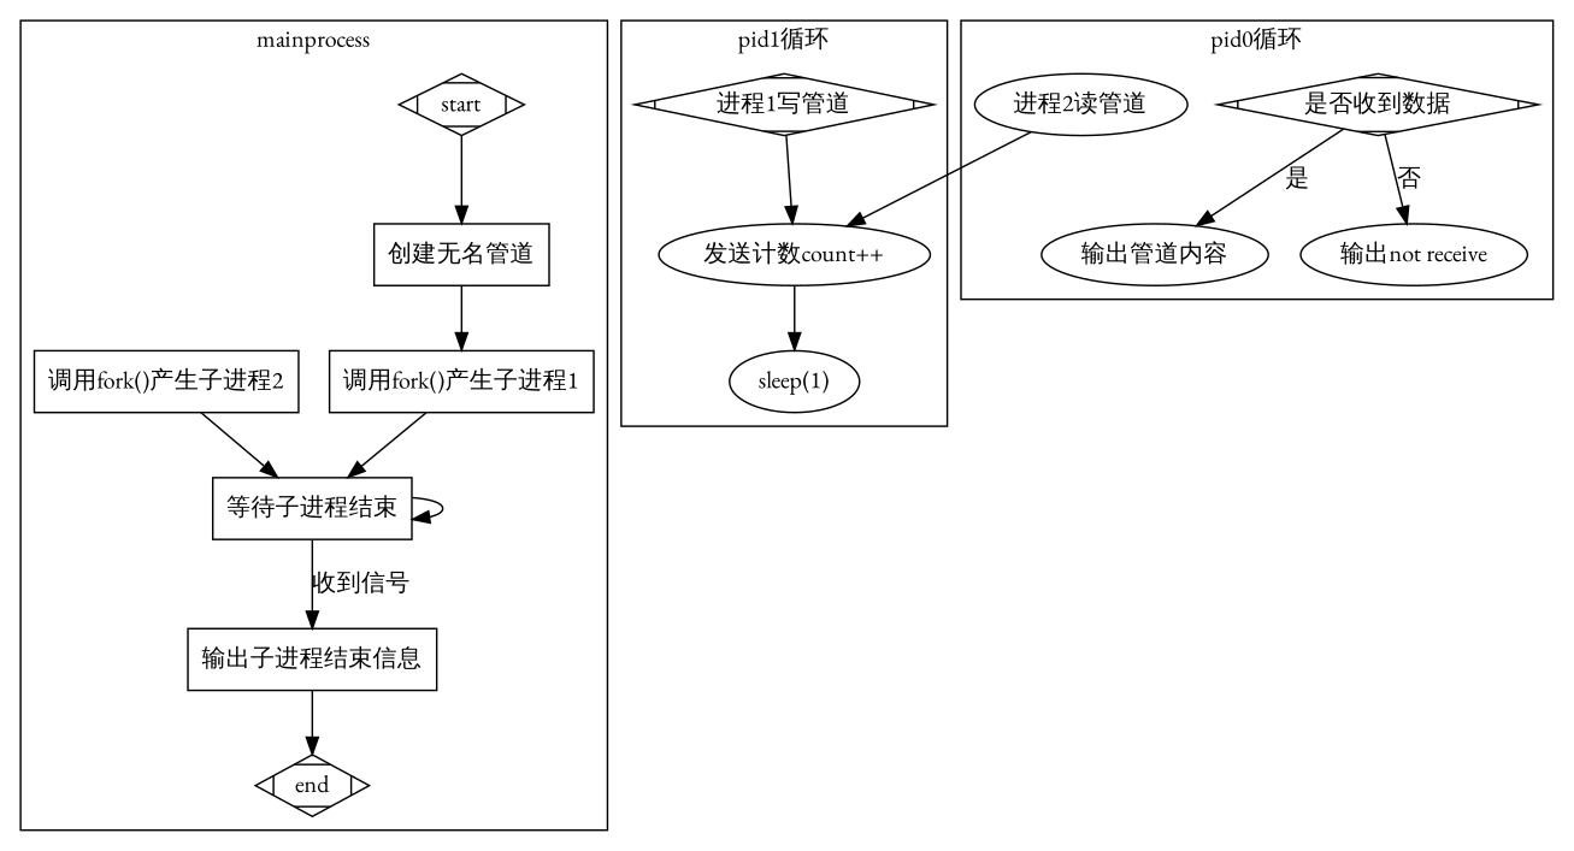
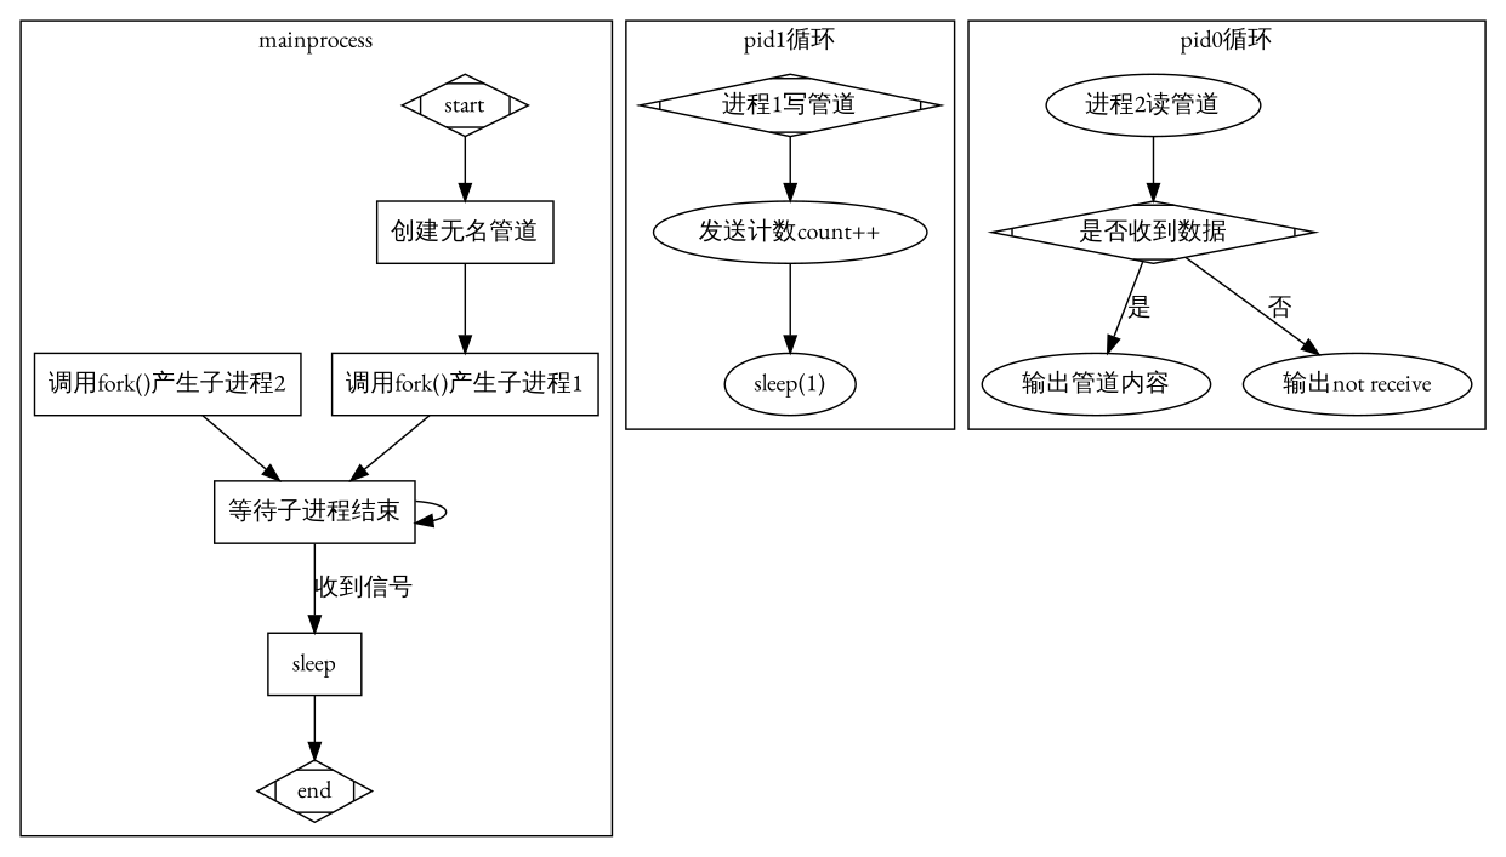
  digraph {
    fontname="EB Garamond"
    node [fontname="EB Garamond"]
    edge [fontname="EB Garamond"]
    start [shape=Mdiamond]
    "创建无名管道" [shape=record]
    end [shape=Mdiamond]
    "调用fork()产生子进程1" [shape=record]
    "调用fork()产生子进程2" [shape=record]
    "等待子进程结束" [shape=record]
-   "输出子进程结束信息" [shape=record]
+   "输出子进程结束信息" [shape=record label=sleep]
    "进程1写管道" [shape=Mdiamond]
    "发送计数count++"
    "sleep(1)"
    "是否收到数据" [shape=Mdiamond]
    "输出管道内容"
    "输出not receive"
    "进程2读管道"
    subgraph cluster_1 {
      label=mainprocess
      start
      "创建无名管道"
      end
      "调用fork()产生子进程1"
      "调用fork()产生子进程2"
      "等待子进程结束"
      "输出子进程结束信息"
    }
    subgraph cluster_2 {
      label="pid1循环"
      "进程1写管道"
      "发送计数count++"
      "sleep(1)"
    }
    subgraph cluster_3 {
      label="pid0循环"
      "是否收到数据"
      "输出管道内容"
      "输出not receive"
      "进程2读管道"
    }
    start -> "创建无名管道"
    "创建无名管道" -> "调用fork()产生子进程1"
    "调用fork()产生子进程1" -> "等待子进程结束"
    "调用fork()产生子进程2" -> "等待子进程结束"
    "等待子进程结束" -> "等待子进程结束"
    "等待子进程结束" -> "输出子进程结束信息" [label="收到信号"]
    "输出子进程结束信息" -> end
    "进程1写管道" -> "发送计数count++"
    "发送计数count++" -> "sleep(1)"
    "是否收到数据" -> "输出管道内容" [label="是"]
    "是否收到数据" -> "输出not receive" [label="否"]
-   "进程2读管道" -> "发送计数count++"
+   "进程2读管道" -> "是否收到数据"
  }
